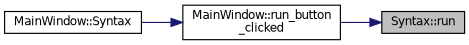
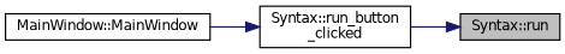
  digraph {
    rankdir=RL
    node [color=black fillcolor=white fontname=Helvetica fontsize=10 shape=record style=filled]
    edge [color=midnightblue dir=back fontname=Helvetica fontsize=10 labelfontname=Helvetica labelfontsize=10 style=solid]
    n1 [fillcolor=grey75 fontcolor=black height=0.2 label="Syntax::run" width=0.4]
-   n2 [height=0.2 label="MainWindow::run_button\l_clicked" width=0.4]
-   n3 [height=0.2 label="MainWindow::Syntax" width=0.4]
+   n2 [height=0.2 label="Syntax::run_button\l_clicked" width=0.4]
+   n3 [height=0.2 label="MainWindow::MainWindow" width=0.4]
    n1 -> n2
    n2 -> n3
  }
